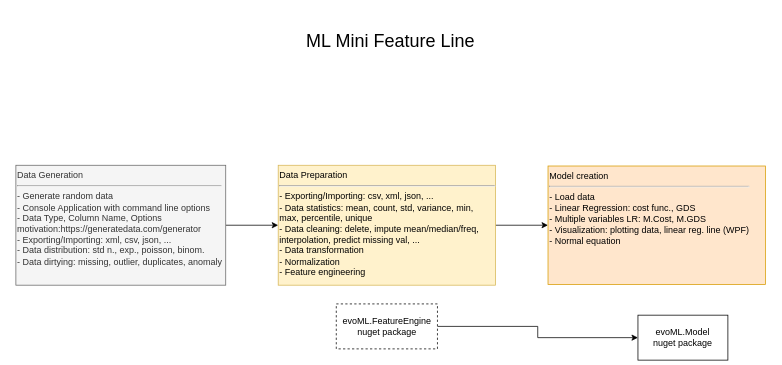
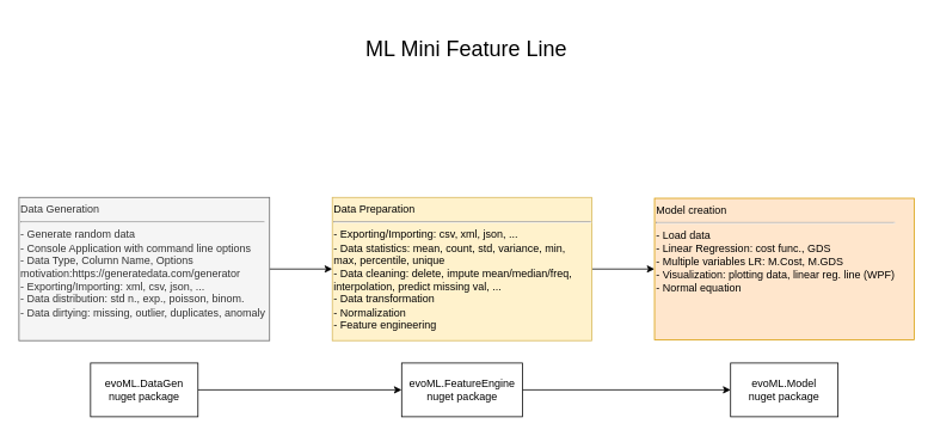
  <mxCell id="0" />
  <mxCell id="1" parent="0" />
  <mxCell id="2" value="&lt;font style=&quot;font-size: 24px&quot;&gt;ML Mini Feature Line&lt;/font&gt;" style="text;html=1;strokeColor=none;fillColor=none;align=center;verticalAlign=middle;whiteSpace=wrap;rounded=0;" parent="1" vertex="1"><mxGeometry x="400" y="20" width="240" height="70" as="geometry" /></mxCell>
  <mxCell id="3" style="edgeStyle=orthogonalEdgeStyle;rounded=0;orthogonalLoop=1;jettySize=auto;html=1;exitX=1;exitY=0.5;exitDx=0;exitDy=0;entryX=0;entryY=0.5;entryDx=0;entryDy=0;" edge="1" parent="1" source="4" target="6"><mxGeometry relative="1" as="geometry" /></mxCell>
  <mxCell id="4" value="Data Generation&amp;nbsp; &amp;nbsp; &amp;nbsp; &amp;nbsp; &amp;nbsp; &amp;nbsp; &amp;nbsp; &amp;nbsp; &amp;nbsp; &amp;nbsp; &amp;nbsp; &amp;nbsp; &amp;nbsp; &amp;nbsp; &amp;nbsp; &amp;nbsp; &amp;nbsp; &amp;nbsp; &amp;nbsp; &amp;nbsp; &amp;nbsp;&amp;nbsp;&lt;br&gt;&lt;hr&gt;- Generate random data&lt;br&gt;- Console Application with command line options&lt;br&gt;- Data Type, Column Name, Options&lt;br&gt;motivation:https://generatedata.com/generator&lt;br&gt;- Exporting/Importing: xml, csv, json, ...&lt;br&gt;- Data distribution: std n., exp., poisson, binom.&lt;br&gt;- Data dirtying: missing, outlier, duplicates, anomaly" style="rounded=0;whiteSpace=wrap;html=1;align=left;horizontal=1;verticalAlign=top;fillColor=#f5f5f5;strokeColor=#666666;fontColor=#333333;" parent="1" vertex="1"><mxGeometry x="20" y="220" width="280" height="160" as="geometry" /></mxCell>
  <mxCell id="5" style="edgeStyle=orthogonalEdgeStyle;rounded=0;orthogonalLoop=1;jettySize=auto;html=1;exitX=1;exitY=0.5;exitDx=0;exitDy=0;entryX=0;entryY=0.5;entryDx=0;entryDy=0;" edge="1" parent="1" source="6" target="7"><mxGeometry relative="1" as="geometry" /></mxCell>
  <mxCell id="6" value="Data Preparation&lt;br&gt;&lt;hr&gt;- Exporting/Importing: csv, xml, json, ...&lt;br&gt;- Data statistics: mean, count, std, variance, min, max, percentile, unique&lt;br&gt;- Data cleaning: delete, impute mean/median/freq, interpolation, predict missing val, ...&lt;br&gt;- Data transformation&lt;br&gt;- Normalization&lt;br&gt;- Feature engineering" style="rounded=0;whiteSpace=wrap;html=1;verticalAlign=top;align=left;fillColor=#fff2cc;strokeColor=#d6b656;" parent="1" vertex="1"><mxGeometry x="370" y="220" width="290" height="160" as="geometry" /></mxCell>
  <mxCell id="7" value="Model creation&lt;br&gt;&lt;hr&gt;- Load data&lt;br&gt;- Linear Regression: cost func., GDS&lt;br&gt;- Multiple variables LR: M.Cost, M.GDS&lt;br&gt;- Visualization: plotting data, linear reg. line (WPF)&lt;br&gt;- Normal equation" style="rounded=0;whiteSpace=wrap;html=1;align=left;verticalAlign=top;fontSize=12;fillColor=#ffe6cc;strokeColor=#d79b00;" parent="1" vertex="1"><mxGeometry x="730" y="221" width="290" height="158" as="geometry" /></mxCell>
+ <mxCell id="8" style="edgeStyle=orthogonalEdgeStyle;rounded=0;orthogonalLoop=1;jettySize=auto;html=1;exitX=1;exitY=0.5;exitDx=0;exitDy=0;entryX=0;entryY=0.5;entryDx=0;entryDy=0;" edge="1" parent="1" source="9" target="11"><mxGeometry relative="1" as="geometry" /></mxCell>
+ <mxCell id="9" value="evoML.DataGen&lt;br&gt;nuget package" style="rounded=0;whiteSpace=wrap;html=1;" vertex="1" parent="1"><mxGeometry x="100" y="405" width="120" height="60" as="geometry" /></mxCell>
  <mxCell id="10" style="edgeStyle=orthogonalEdgeStyle;rounded=0;orthogonalLoop=1;jettySize=auto;html=1;exitX=1;exitY=0.5;exitDx=0;exitDy=0;entryX=0;entryY=0.5;entryDx=0;entryDy=0;" edge="1" parent="1" source="11" target="12"><mxGeometry relative="1" as="geometry" /></mxCell>
- <mxCell id="11" value="evoML.FeatureEngine&lt;br&gt;nuget package" style="rounded=0;whiteSpace=wrap;html=1;dashed=1;" vertex="1" parent="1"><mxGeometry x="447.5" y="405" width="135" height="60" as="geometry" /></mxCell>
- <mxCell id="12" value="evoML.Model&lt;br&gt;nuget package" style="rounded=0;whiteSpace=wrap;html=1;" vertex="1" parent="1"><mxGeometry x="850" y="420" width="120" height="60" as="geometry" /></mxCell>
+ <mxCell id="11" value="evoML.FeatureEngine&lt;br&gt;nuget package" style="rounded=0;whiteSpace=wrap;html=1;" vertex="1" parent="1"><mxGeometry x="447.5" y="405" width="135" height="60" as="geometry" /></mxCell>
+ <mxCell id="12" value="evoML.Model&lt;br&gt;nuget package" style="rounded=0;whiteSpace=wrap;html=1;" vertex="1" parent="1"><mxGeometry x="815" y="405" width="120" height="60" as="geometry" /></mxCell>
